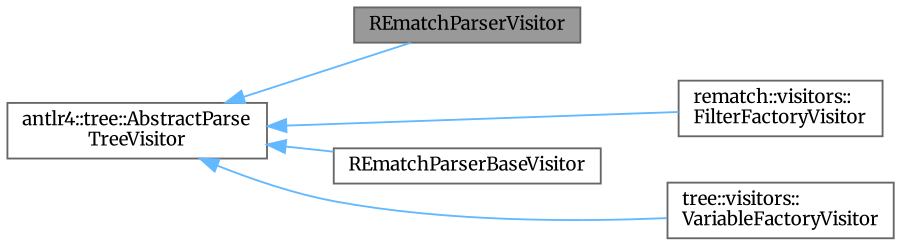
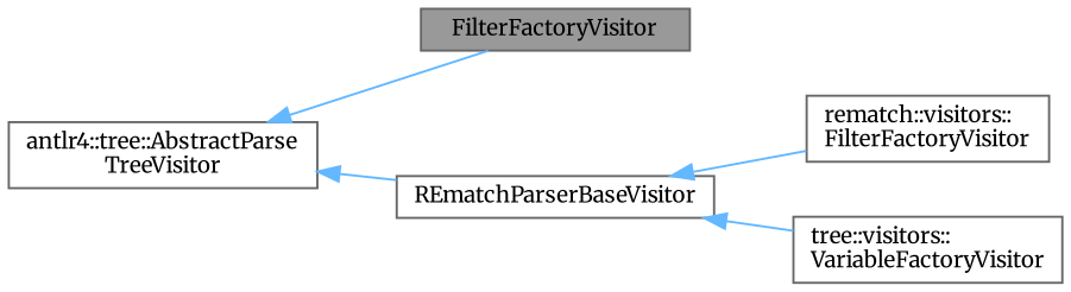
  digraph {
    fontname=Merriweather
    rankdir=LR
    node [color=gray40 fillcolor=white fontname=Merriweather fontsize=10 shape=box style=filled]
    edge [color=steelblue1 dir=back fontname=Merriweather fontsize=10 labelfontname=Helvetica labelfontsize=10 style=solid]
-   n1 [fillcolor=grey60 fontcolor=black height=0.2 label=REmatchParserVisitor width=0.4]
+   n1 [fillcolor=grey60 fontcolor=black height=0.2 label=FilterFactoryVisitor width=0.4]
    n2 [height=0.2 label=REmatchParserBaseVisitor width=0.4]
    n3 [height=0.2 label="rematch::visitors::\lFilterFactoryVisitor" width=0.4]
    n4 [height=0.2 label="tree::visitors::\lVariableFactoryVisitor" width=0.4]
    n5 [height=0.2 label="antlr4::tree::AbstractParse\lTreeVisitor" width=0.4]
-   n5 -> n3
-   n5 -> n4
+   n2 -> n3
+   n2 -> n4
    n5 -> n1
    n5 -> n2
  }
